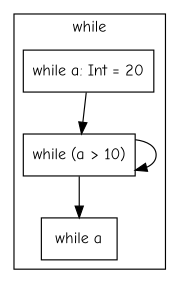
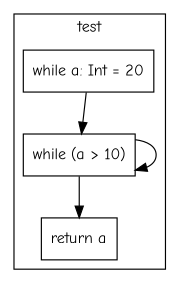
  digraph {
    fontname="Comic Neue"
    node [fontname="Comic Neue" shape=box]
    edge [fontname="Comic Neue"]
    n1 [label="while a: Int = 20"]
    n2 [label="while (a > 10)"]
-   n3 [label="while a"]
+   n3 [label="return a"]
    subgraph cluster_1 {
-     label=while
+     label=test
      n1
      n2
      n3
    }
    n1 -> n2
    n2 -> n2
    n2 -> n3
  }
